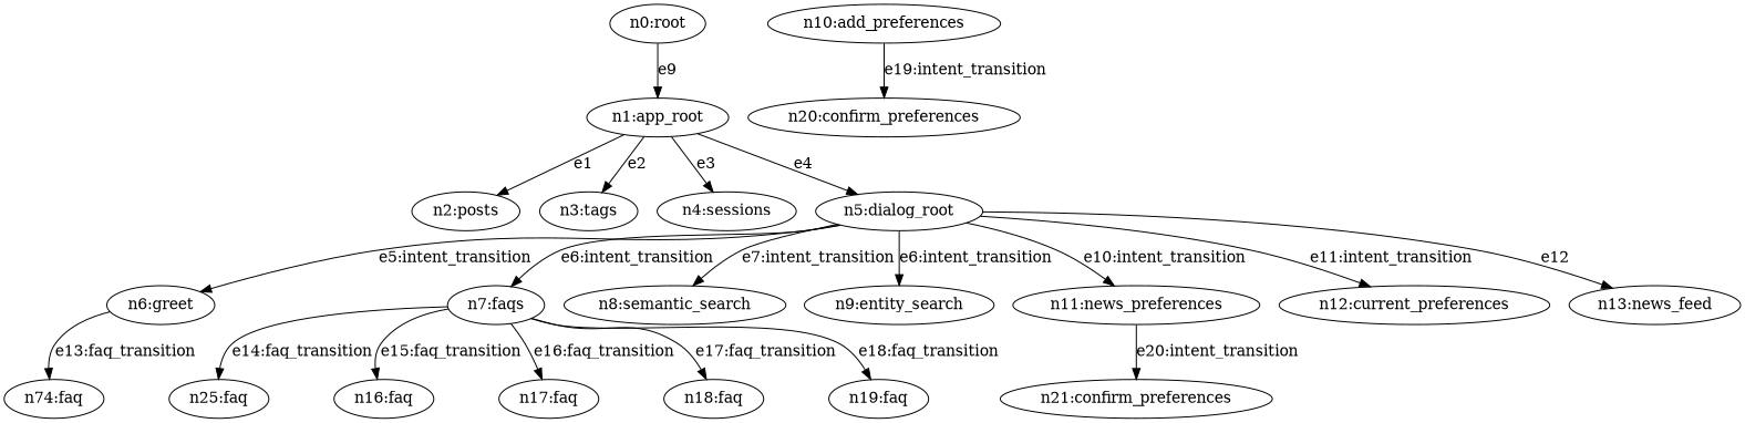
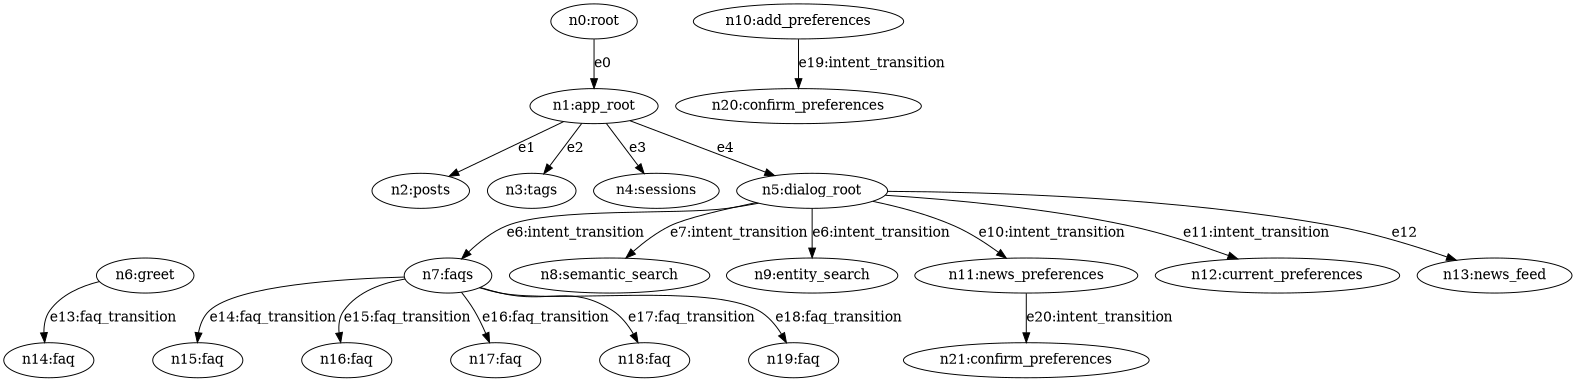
  strict digraph {
    n1 [label="n0:root"]
    n2 [label="n1:app_root"]
    n3 [label="n2:posts"]
    n4 [label="n3:tags"]
    n5 [label="n4:sessions"]
    n6 [label="n5:dialog_root"]
    n7 [label="n6:greet"]
    n8 [label="n7:faqs"]
    n9 [label="n8:semantic_search"]
    n10 [label="n9:entity_search"]
    n11 [label="n11:news_preferences"]
    n12 [label="n12:current_preferences"]
    n13 [label="n13:news_feed"]
-   n14 [label="n74:faq"]
-   n15 [label="n25:faq"]
+   n14 [label="n14:faq"]
+   n15 [label="n15:faq"]
    n16 [label="n16:faq"]
    n17 [label="n17:faq"]
    n18 [label="n18:faq"]
    n19 [label="n19:faq"]
    n20 [label="n10:add_preferences"]
    n21 [label="n20:confirm_preferences"]
    n22 [label="n21:confirm_preferences"]
-   n1 -> n2 [label=e9]
+   n1 -> n2 [label=e0]
    n2 -> n3 [label=e1]
    n2 -> n4 [label=e2]
    n2 -> n5 [label=e3]
    n2 -> n6 [label=e4]
-   n6 -> n7 [label="e5:intent_transition"]
    n6 -> n8 [label="e6:intent_transition"]
    n6 -> n9 [label="e7:intent_transition"]
    n6 -> n10 [label="e6:intent_transition"]
    n6 -> n11 [label="e10:intent_transition"]
    n6 -> n12 [label="e11:intent_transition"]
    n6 -> n13 [label=e12]
    n7 -> n14 [label="e13:faq_transition"]
    n8 -> n15 [label="e14:faq_transition"]
    n8 -> n16 [label="e15:faq_transition"]
    n8 -> n17 [label="e16:faq_transition"]
    n8 -> n18 [label="e17:faq_transition"]
    n8 -> n19 [label="e18:faq_transition"]
    n11 -> n22 [label="e20:intent_transition"]
    n20 -> n21 [label="e19:intent_transition"]
  }
